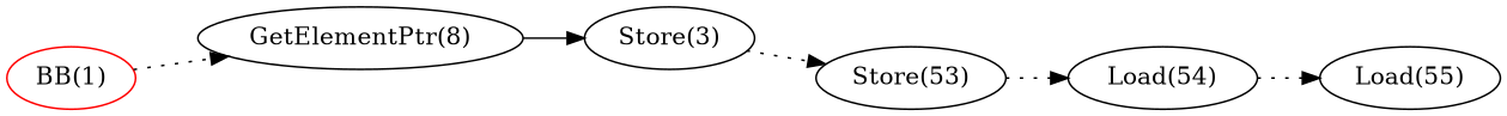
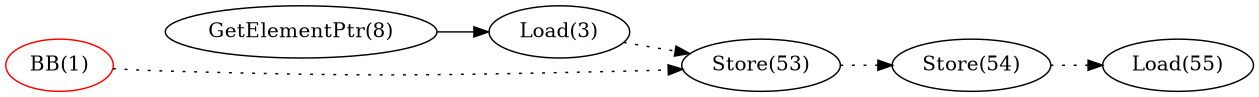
  digraph {
    rankdir=LR
    node [color=black ir="  store float %46, float* %48, align 4, !UID !52" opcode=Load]
    edge [style=dotted]
    n1 [color=red ir=my___unk__1 label="BB(1)" opcode=BB]
    n2 [ir="  %1 = getelementptr inbounds i8, i8* %vr.4, i64 %indvars.iv.in, !UID !1" label="GetElementPtr(8)" opcode=GetElementPtr]
-   n3 [ir="  %2 = load i8, i8* %1, align 1, !UID !2" label="Store(3)"]
+   n3 [ir="  %2 = load i8, i8* %1, align 1, !UID !2" label="Load(3)"]
    n4 [label="Store(53)" opcode=Store]
-   n5 [label="Load(54)"]
+   n5 [label="Store(54)"]
    n6 [ir="  store float %46, float* %48, align 4, !UID !LO !52" label="Load(55)" opcode=Store]
-   n1 -> n2
+   n1 -> n4
    n2 -> n3 [style=""]
    n3 -> n4
    n4 -> n5
    n5 -> n6
  }
